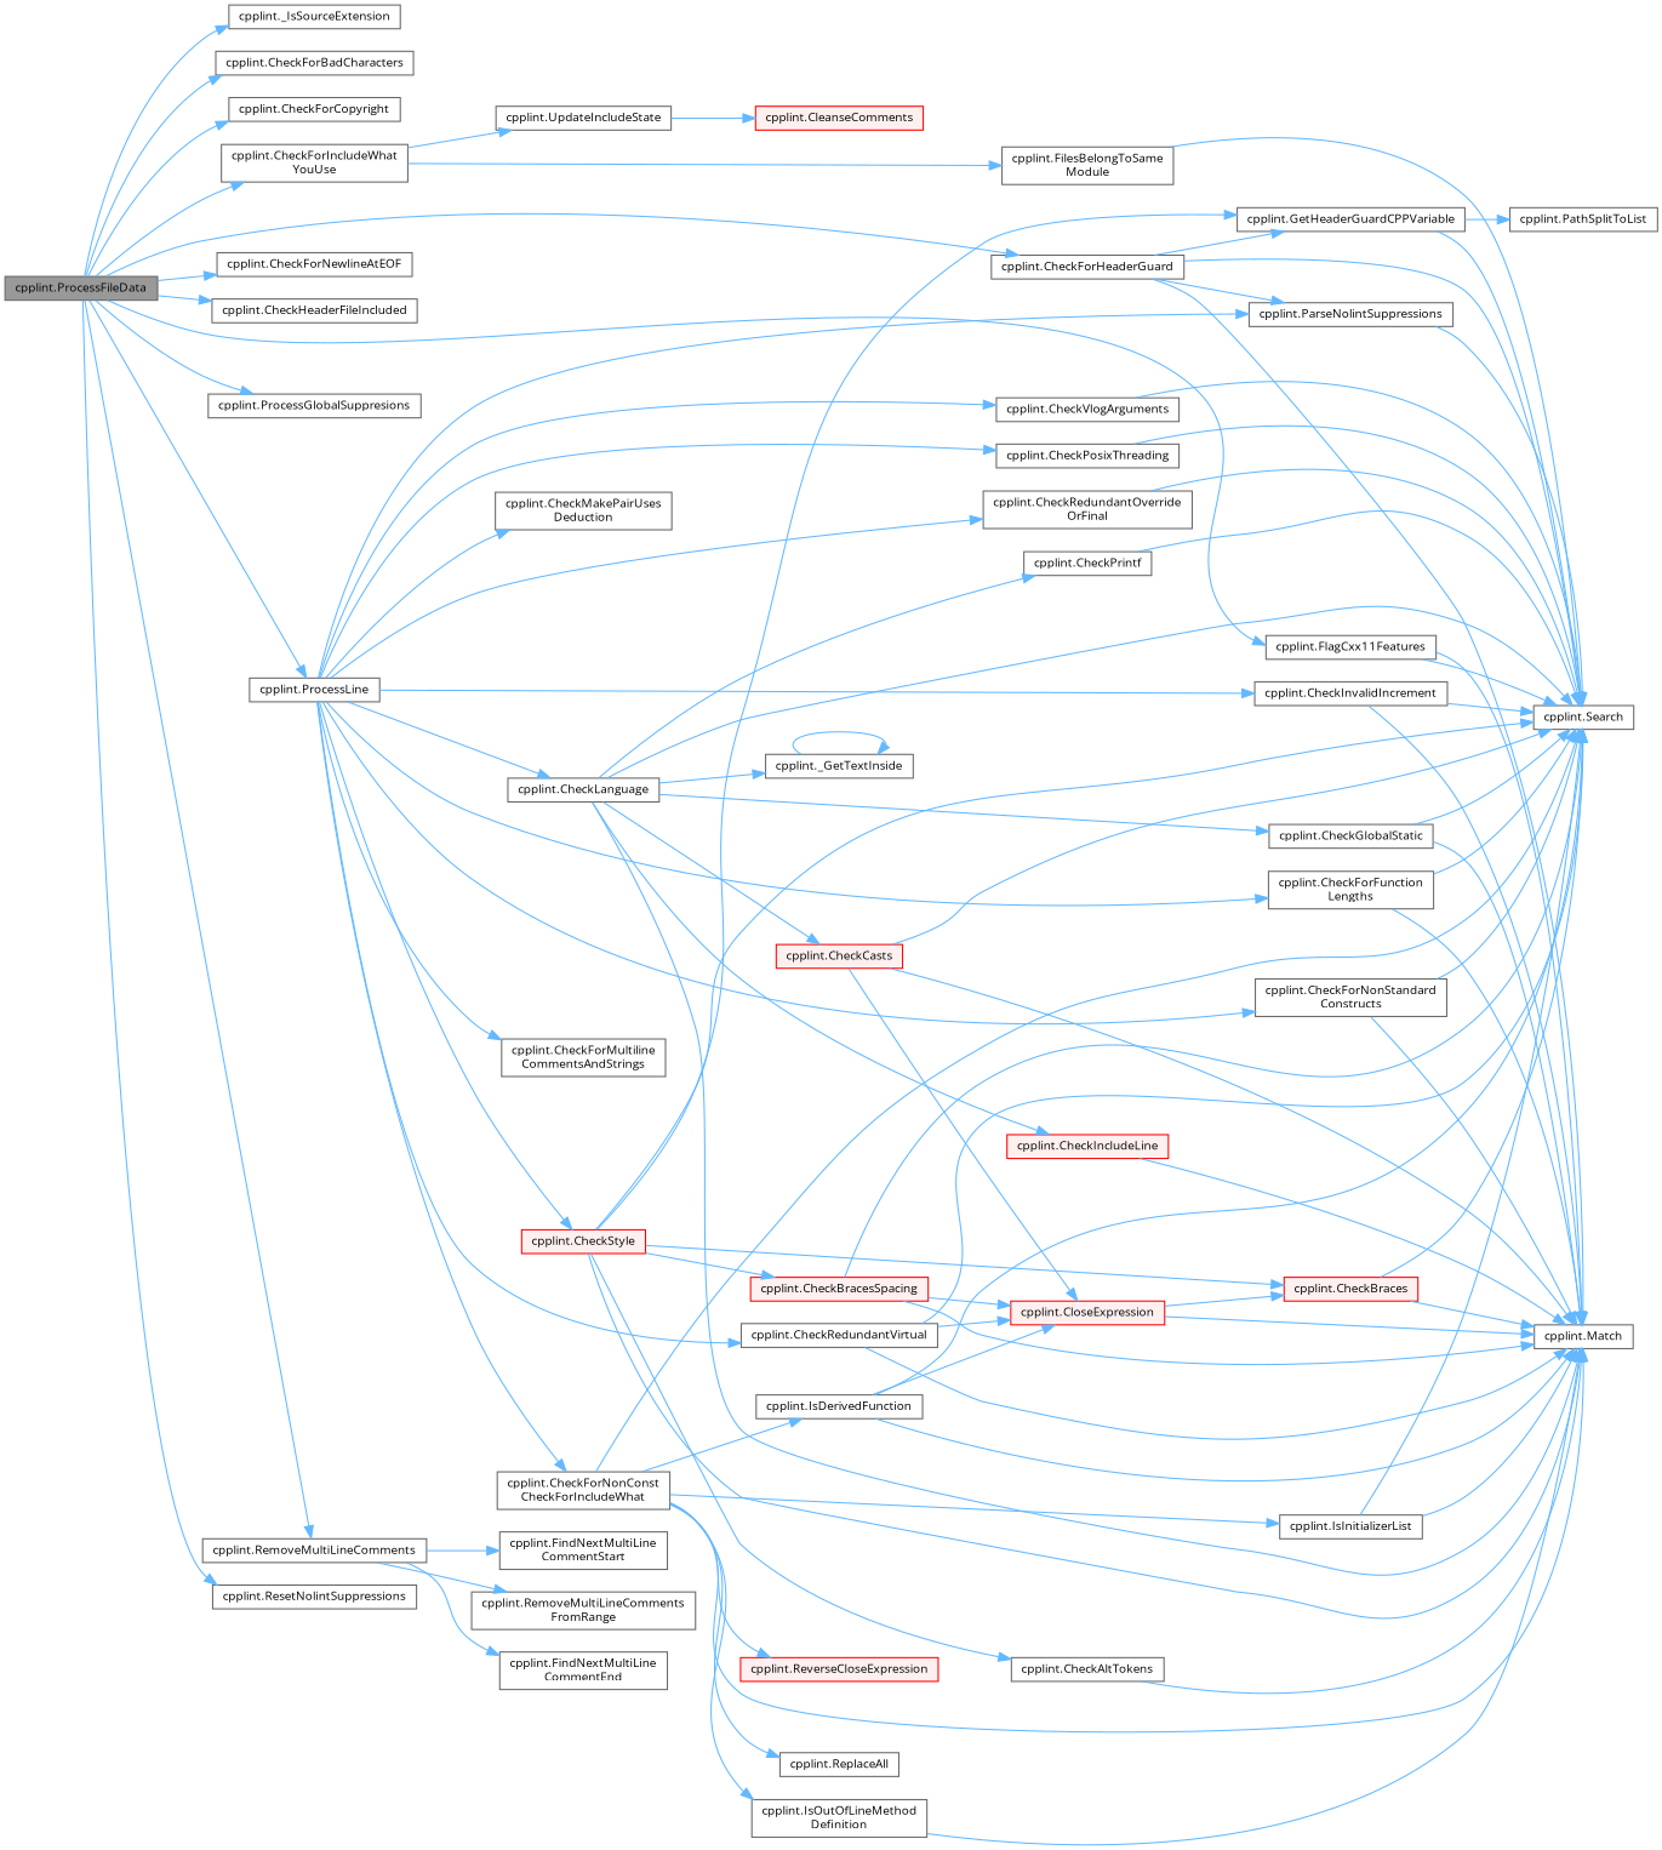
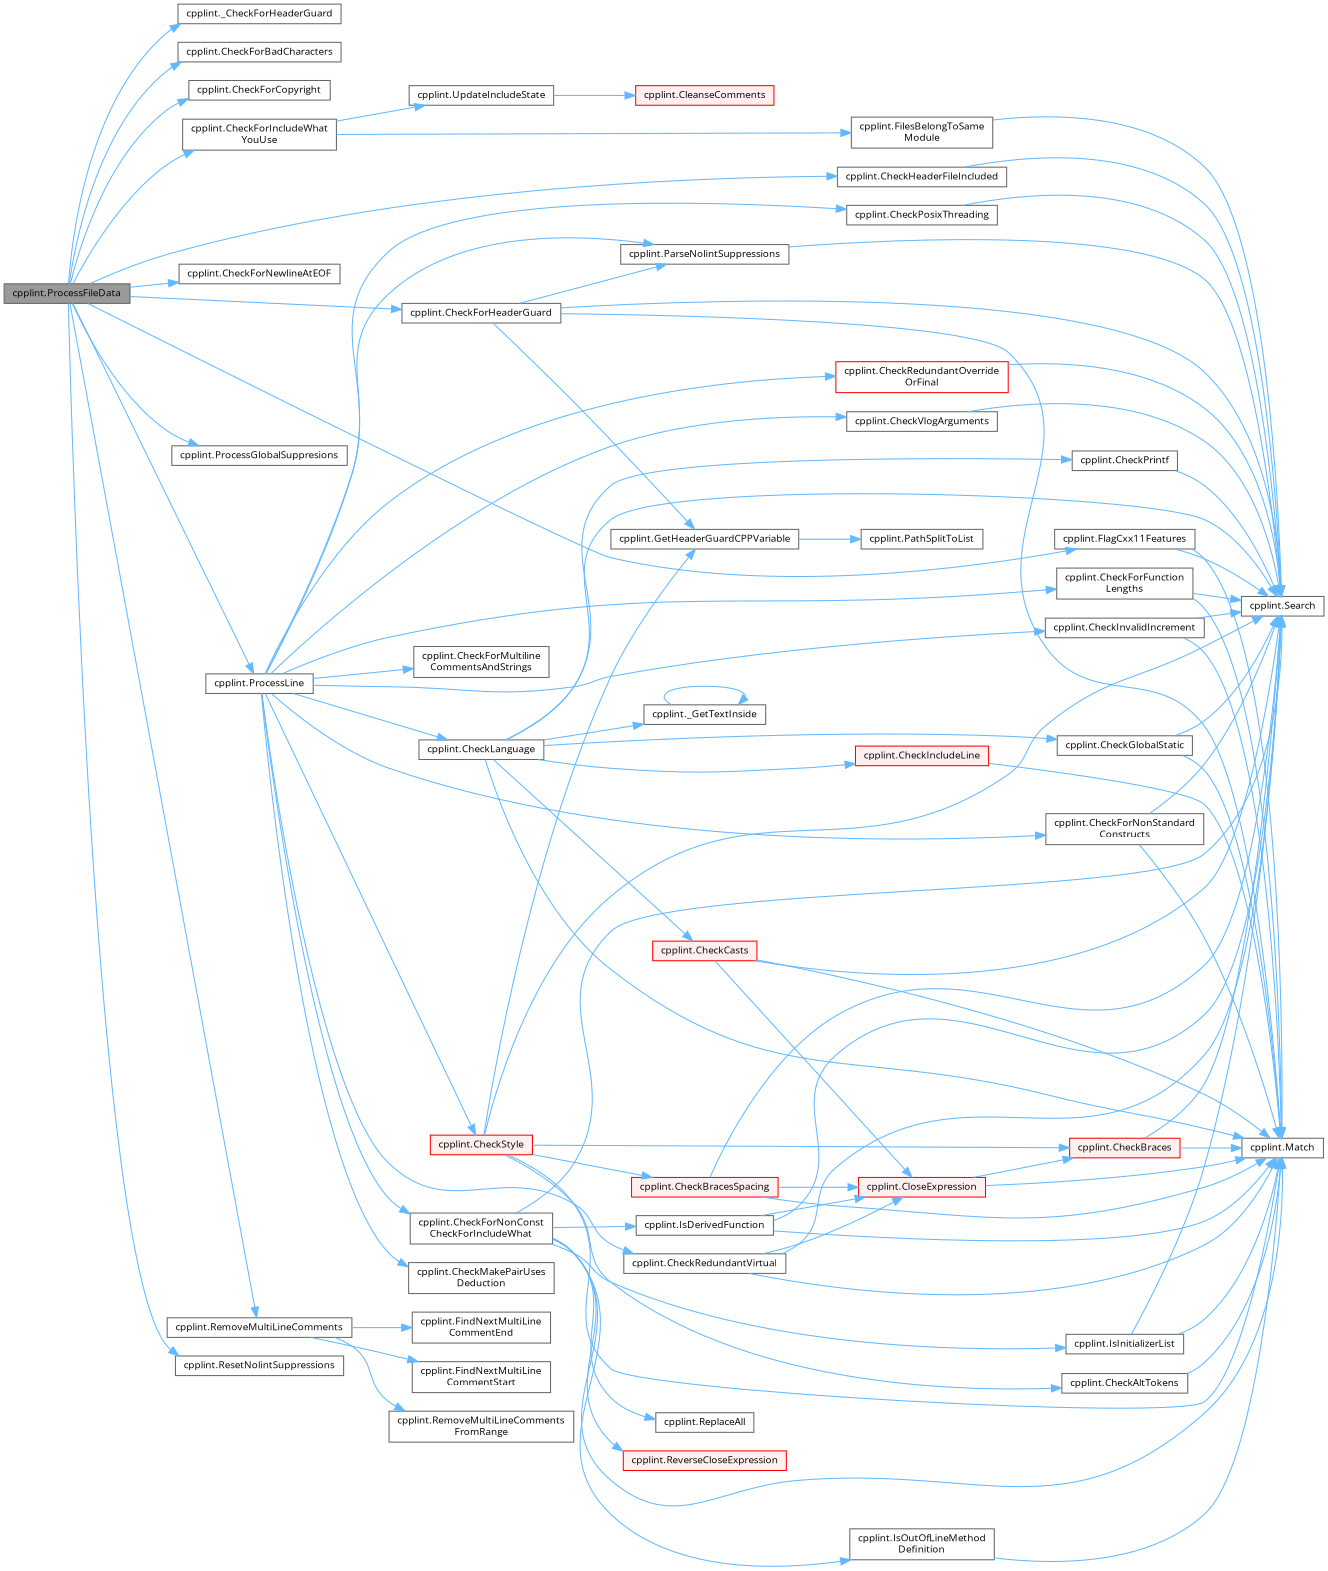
  digraph {
    fontname="Open Sans"
    rankdir=LR
    node [color=grey40 fillcolor=white fontname="Open Sans" fontsize=10 shape=box style=filled]
    edge [color=steelblue1 fontname="Open Sans" fontsize=10 labelfontname=Helvetica labelfontsize=10 style=solid]
    n1 [color=gray40 fillcolor=grey60 fontcolor=black height=0.2 label="cpplint.ProcessFileData" width=0.4]
-   n2 [height=0.2 label="cpplint._IsSourceExtension" width=0.4]
+   n2 [height=0.2 label="cpplint._CheckForHeaderGuard" width=0.4]
    n3 [height=0.2 label="cpplint.CheckForBadCharacters" width=0.4]
    n4 [height=0.2 label="cpplint.CheckForCopyright" width=0.4]
    n5 [height=0.2 label="cpplint.CheckForHeaderGuard" width=0.4]
    n6 [height=0.2 label="cpplint.CheckForIncludeWhat\lYouUse" width=0.4]
    n7 [height=0.2 label="cpplint.CheckForNewlineAtEOF" width=0.4]
    n8 [height=0.2 label="cpplint.CheckHeaderFileIncluded" width=0.4]
    n9 [height=0.2 label="cpplint.FlagCxx11Features" width=0.4]
    n10 [height=0.2 label="cpplint.ProcessGlobalSuppresions" width=0.4]
    n11 [height=0.2 label="cpplint.ProcessLine" width=0.4]
    n12 [height=0.2 label="cpplint.RemoveMultiLineComments" width=0.4]
    n13 [height=0.2 label="cpplint.ResetNolintSuppressions" width=0.4]
    n14 [height=0.2 label="cpplint.GetHeaderGuardCPPVariable" width=0.4]
    n15 [height=0.2 label="cpplint.Match" width=0.4]
    n16 [height=0.2 label="cpplint.ParseNolintSuppressions" width=0.4]
    n17 [height=0.2 label="cpplint.Search" width=0.4]
    n18 [height=0.2 label="cpplint.FilesBelongToSame\lModule" width=0.4]
    n19 [height=0.2 label="cpplint.UpdateIncludeState" width=0.4]
    n20 [height=0.2 label="cpplint.CheckForFunction\lLengths" width=0.4]
    n21 [height=0.2 label="cpplint.CheckForMultiline\lCommentsAndStrings" width=0.4]
    n22 [height=0.2 label="cpplint.CheckForNonConst\lCheckForIncludeWhat" width=0.4]
    n23 [height=0.2 label="cpplint.CheckForNonStandard\lConstructs" width=0.4]
    n24 [height=0.2 label="cpplint.CheckInvalidIncrement" width=0.4]
    n25 [height=0.2 label="cpplint.CheckLanguage" width=0.4]
    n26 [height=0.2 label="cpplint.CheckMakePairUses\lDeduction" width=0.4]
    n27 [height=0.2 label="cpplint.CheckPosixThreading" width=0.4]
-   n28 [height=0.2 label="cpplint.CheckRedundantOverride\lOrFinal" width=0.4]
+   n28 [color=red height=0.2 label="cpplint.CheckRedundantOverride\lOrFinal" width=0.4]
    n29 [height=0.2 label="cpplint.CheckRedundantVirtual" width=0.4]
    n30 [color=red fillcolor="#FFF0F0" height=0.2 label="cpplint.CheckStyle" width=0.4]
    n31 [height=0.2 label="cpplint.CheckVlogArguments" width=0.4]
    n32 [height=0.2 label="cpplint.FindNextMultiLine\lCommentEnd" width=0.4]
    n33 [height=0.2 label="cpplint.FindNextMultiLine\lCommentStart" width=0.4]
    n34 [height=0.2 label="cpplint.RemoveMultiLineComments\lFromRange" width=0.4]
    n35 [height=0.2 label="cpplint.PathSplitToList" width=0.4]
    n36 [color=red fillcolor="#FFF0F0" height=0.2 label="cpplint.CleanseComments" width=0.4]
    n37 [height=0.2 label="cpplint.IsDerivedFunction" width=0.4]
    n38 [height=0.2 label="cpplint.IsInitializerList" width=0.4]
    n39 [height=0.2 label="cpplint.IsOutOfLineMethod\lDefinition" width=0.4]
    n40 [height=0.2 label="cpplint.ReplaceAll" width=0.4]
    n41 [color=red fillcolor="#FFF0F0" height=0.2 label="cpplint.ReverseCloseExpression" width=0.4]
    n42 [height=0.2 label="cpplint._GetTextInside" width=0.4]
    n43 [color=red fillcolor="#FFF0F0" height=0.2 label="cpplint.CheckCasts" width=0.4]
    n44 [height=0.2 label="cpplint.CheckGlobalStatic" width=0.4]
    n45 [color=red fillcolor="#FFF0F0" height=0.2 label="cpplint.CheckIncludeLine" width=0.4]
    n46 [height=0.2 label="cpplint.CheckPrintf" width=0.4]
    n47 [color=red fillcolor="#FFF0F0" height=0.2 label="cpplint.CloseExpression" width=0.4]
    n48 [height=0.2 label="cpplint.CheckAltTokens" width=0.4]
    n49 [color=red fillcolor="#FFF0F0" height=0.2 label="cpplint.CheckBraces" width=0.4]
    n50 [color=red fillcolor="#FFF0F0" height=0.2 label="cpplint.CheckBracesSpacing" width=0.4]
    n1 -> n2
    n1 -> n3
    n1 -> n4
    n1 -> n5
    n1 -> n6
    n1 -> n7
    n1 -> n8
    n1 -> n9
    n1 -> n10
    n1 -> n11
    n1 -> n12
    n1 -> n13
    n5 -> n14
    n5 -> n15
    n5 -> n16
    n5 -> n17
    n6 -> n18
    n6 -> n19
-   n14 -> n17
+   n8 -> n17
    n9 -> n15
    n9 -> n17
    n11 -> n16
    n11 -> n20
    n11 -> n21
    n11 -> n22
    n11 -> n23
    n11 -> n24
    n11 -> n25
    n11 -> n26
    n11 -> n27
    n11 -> n28
    n11 -> n29
    n11 -> n30
    n11 -> n31
    n12 -> n32
    n12 -> n33
    n12 -> n34
    n14 -> n35
    n16 -> n17
    n18 -> n17
    n19 -> n36
    n20 -> n15
    n20 -> n17
    n22 -> n15
    n22 -> n17
    n22 -> n37
    n22 -> n38
    n22 -> n39
    n22 -> n40
    n22 -> n41
    n23 -> n15
    n23 -> n17
    n24 -> n15
    n24 -> n17
    n25 -> n15
    n25 -> n17
    n25 -> n42
    n25 -> n43
    n25 -> n44
    n25 -> n45
    n25 -> n46
    n27 -> n17
    n28 -> n17
    n29 -> n15
    n29 -> n17
    n29 -> n47
    n30 -> n14
    n30 -> n15
    n30 -> n17
    n30 -> n48
    n30 -> n49
    n30 -> n50
    n31 -> n17
    n37 -> n15
    n37 -> n17
    n37 -> n47
    n38 -> n15
    n38 -> n17
    n39 -> n15
    n42 -> n42
    n43 -> n15
    n43 -> n17
    n43 -> n47
    n44 -> n15
    n44 -> n17
    n45 -> n15
    n46 -> n17
    n47 -> n15
    n47 -> n49
    n48 -> n15
    n49 -> n15
    n49 -> n17
    n50 -> n15
    n50 -> n17
    n50 -> n47
  }
